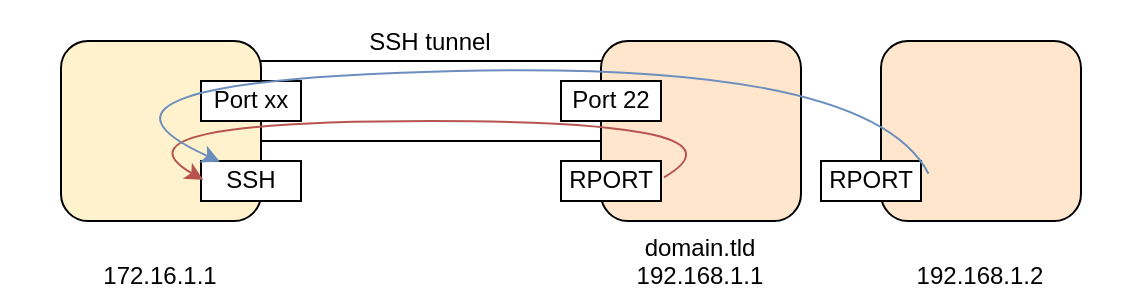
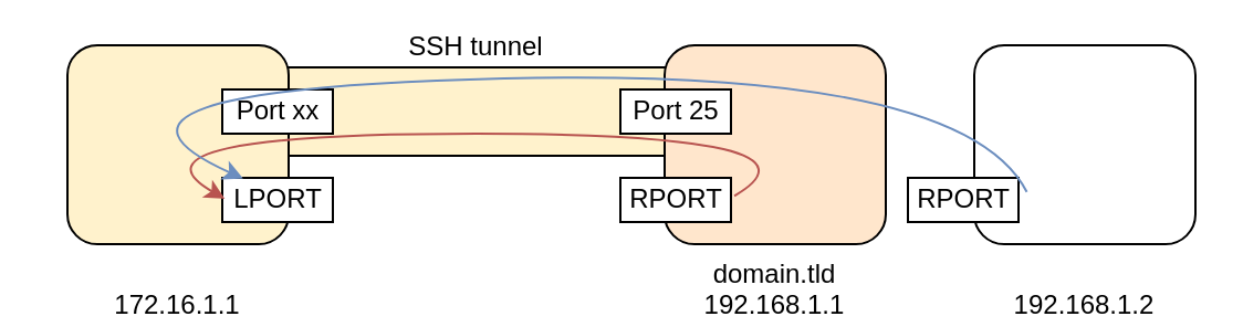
  <mxCell id="0" />
  <mxCell id="1" parent="0" />
- <mxCell id="2" value="SSH tunnel" style="rounded=0;whiteSpace=wrap;html=1;labelPosition=center;verticalLabelPosition=top;align=center;verticalAlign=bottom;" vertex="1" parent="1"><mxGeometry x="120" y="30" width="190" height="40" as="geometry" /></mxCell>
+ <mxCell id="2" value="SSH tunnel" style="rounded=0;whiteSpace=wrap;html=1;labelPosition=center;verticalLabelPosition=top;align=center;verticalAlign=bottom;fillColor=#fff2cc;" vertex="1" parent="1"><mxGeometry x="120" y="30" width="190" height="40" as="geometry" /></mxCell>
  <mxCell id="3" value="domain.tld&lt;br&gt;192.168.1.1" style="rounded=1;whiteSpace=wrap;html=1;labelPosition=center;verticalLabelPosition=bottom;align=center;verticalAlign=top;fillColor=#ffe6cc;" vertex="1" parent="1"><mxGeometry x="300" y="20" width="100" height="90" as="geometry" /></mxCell>
  <mxCell id="4" value="&lt;br&gt;172.16.1.1" style="rounded=1;whiteSpace=wrap;html=1;labelPosition=center;verticalLabelPosition=bottom;align=center;verticalAlign=top;fillColor=#fff2cc;" vertex="1" parent="1"><mxGeometry x="30" y="20" width="100" height="90" as="geometry" /></mxCell>
- <mxCell id="5" value="Port 22" style="verticalLabelPosition=middle;verticalAlign=middle;html=1;shape=mxgraph.basic.rect;fillColor2=none;strokeWidth=1;size=20;indent=35.68;labelPosition=center;align=center;" vertex="1" parent="1"><mxGeometry x="280" y="40" width="50" height="20" as="geometry" /></mxCell>
+ <mxCell id="5" value="Port 25" style="verticalLabelPosition=middle;verticalAlign=middle;html=1;shape=mxgraph.basic.rect;fillColor2=none;strokeWidth=1;size=20;indent=35.68;labelPosition=center;align=center;" vertex="1" parent="1"><mxGeometry x="280" y="40" width="50" height="20" as="geometry" /></mxCell>
  <mxCell id="6" value="Port xx" style="verticalLabelPosition=middle;verticalAlign=middle;html=1;shape=mxgraph.basic.rect;fillColor2=none;strokeWidth=1;size=20;indent=5;labelPosition=center;align=center;" vertex="1" parent="1"><mxGeometry x="100" y="40" width="50" height="20" as="geometry" /></mxCell>
- <mxCell id="7" value="SSH" style="verticalLabelPosition=middle;verticalAlign=middle;html=1;shape=mxgraph.basic.rect;fillColor2=none;strokeWidth=1;size=20;indent=5;labelPosition=center;align=center;" vertex="1" parent="1"><mxGeometry x="100" y="80" width="50" height="20" as="geometry" /></mxCell>
+ <mxCell id="7" value="LPORT" style="verticalLabelPosition=middle;verticalAlign=middle;html=1;shape=mxgraph.basic.rect;fillColor2=none;strokeWidth=1;size=20;indent=5;labelPosition=center;align=center;" vertex="1" parent="1"><mxGeometry x="100" y="80" width="50" height="20" as="geometry" /></mxCell>
  <mxCell id="8" value="RPORT" style="verticalLabelPosition=middle;verticalAlign=middle;html=1;shape=mxgraph.basic.rect;fillColor2=none;strokeWidth=1;size=20;indent=5;labelPosition=center;align=center;" vertex="1" parent="1"><mxGeometry x="280" y="80" width="50" height="20" as="geometry" /></mxCell>
- <mxCell id="9" value="&lt;br&gt;192.168.1.2" style="rounded=1;whiteSpace=wrap;html=1;labelPosition=center;verticalLabelPosition=bottom;align=center;verticalAlign=top;fillColor=#ffe6cc;" vertex="1" parent="1"><mxGeometry x="440" y="20" width="100" height="90" as="geometry" /></mxCell>
+ <mxCell id="9" value="&lt;br&gt;192.168.1.2" style="rounded=1;whiteSpace=wrap;html=1;labelPosition=center;verticalLabelPosition=bottom;align=center;verticalAlign=top;" vertex="1" parent="1"><mxGeometry x="440" y="20" width="100" height="90" as="geometry" /></mxCell>
  <mxCell id="10" value="RPORT" style="verticalLabelPosition=middle;verticalAlign=middle;html=1;shape=mxgraph.basic.rect;fillColor2=none;strokeWidth=1;size=20;indent=5;labelPosition=center;align=center;" vertex="1" parent="1"><mxGeometry x="410" y="80" width="50" height="20" as="geometry" /></mxCell>
  <mxCell id="11" value="" style="curved=1;endArrow=classic;html=1;entryX=0.023;entryY=0.473;entryDx=0;entryDy=0;entryPerimeter=0;exitX=1.031;exitY=0.407;exitDx=0;exitDy=0;exitPerimeter=0;fillColor=#f8cecc;strokeColor=#b85450;" edge="1" parent="1" source="8" target="7"><mxGeometry width="50" height="50" relative="1" as="geometry"><mxPoint x="340" y="89" as="sourcePoint" /><mxPoint x="80" y="230" as="targetPoint" /><Array as="points"><mxPoint x="380" y="60" /><mxPoint x="50" y="60" /></Array></mxGeometry></mxCell>
  <mxCell id="12" value="" style="curved=1;endArrow=classic;html=1;entryX=0.188;entryY=0.015;entryDx=0;entryDy=0;entryPerimeter=0;exitX=1.075;exitY=0.32;exitDx=0;exitDy=0;exitPerimeter=0;fillColor=#dae8fc;strokeColor=#6c8ebf;" edge="1" parent="1" source="10" target="7"><mxGeometry width="50" height="50" relative="1" as="geometry"><mxPoint x="-110" y="280" as="sourcePoint" /><mxPoint x="-60" y="230" as="targetPoint" /><Array as="points"><mxPoint x="435" y="30" /><mxPoint x="20" y="40" /></Array></mxGeometry></mxCell>
